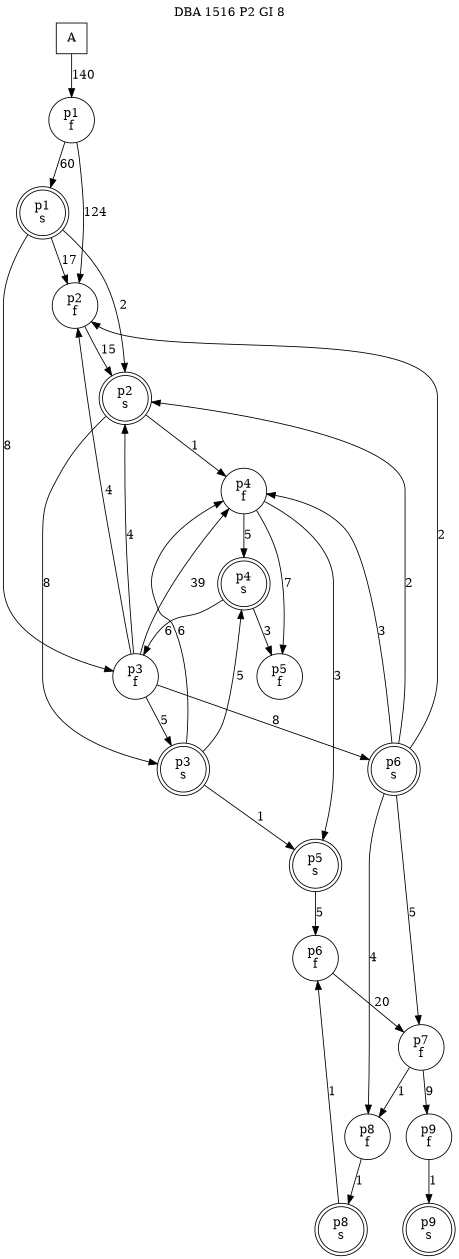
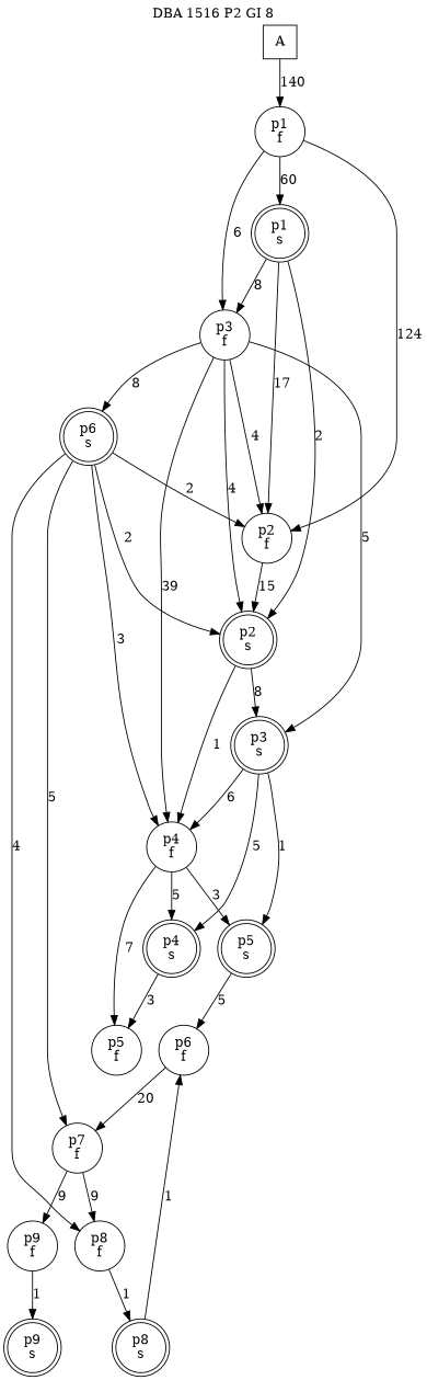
  digraph {
    label=" DBA 1516 P2 GI 8 "
    labelloc=tl
    rankdir=TB
    node [shape=circle]
    n1 [label=A shape=square]
    n2 [label="p1\nf"]
    n3 [label="p2\nf"]
    n4 [label="p1\ns" shape=doublecircle]
    n5 [label="p3\nf"]
    n6 [label="p2\ns" shape=doublecircle]
    n7 [label="p6\ns" shape=doublecircle]
    n8 [label="p4\nf"]
    n9 [label="p3\ns" shape=doublecircle]
    n10 [label="p7\nf"]
    n11 [label="p8\nf"]
    n12 [label="p5\nf"]
    n13 [label="p4\ns" shape=doublecircle]
    n14 [label="p5\ns" shape=doublecircle]
    n15 [label="p6\nf"]
    n16 [label="p9\nf"]
    n17 [label="p8\ns" shape=doublecircle]
    n18 [label="p9\ns" shape=doublecircle]
    n1 -> n2 [label=140]
    n2 -> n3 [label=124]
    n2 -> n4 [label=60]
-   n13 -> n5 [label=6]
+   n2 -> n5 [label=6]
    n3 -> n6 [label=15]
    n4 -> n3 [label=17]
    n4 -> n5 [label=8]
    n4 -> n6 [label=2]
    n5 -> n3 [label=4]
    n5 -> n6 [label=4]
    n5 -> n7 [label=8]
    n5 -> n8 [label=39]
    n5 -> n9 [label=5]
    n6 -> n8 [label=1]
    n6 -> n9 [label=8]
    n7 -> n3 [label=2]
    n7 -> n6 [label=2]
    n7 -> n8 [label=3]
    n7 -> n10 [label=5]
    n7 -> n11 [label=4]
    n8 -> n12 [label=7]
    n8 -> n13 [label=5]
    n8 -> n14 [label=3]
    n9 -> n8 [label=6]
    n9 -> n13 [label=5]
    n9 -> n14 [label=1]
-   n10 -> n11 [label=1]
+   n10 -> n11 [label=9]
    n10 -> n16 [label=9]
    n11 -> n17 [label=1]
    n13 -> n12 [label=3]
    n14 -> n15 [label=5]
    n15 -> n10 [label=20]
    n16 -> n18 [label=1]
    n17 -> n15 [label=1]
  }
